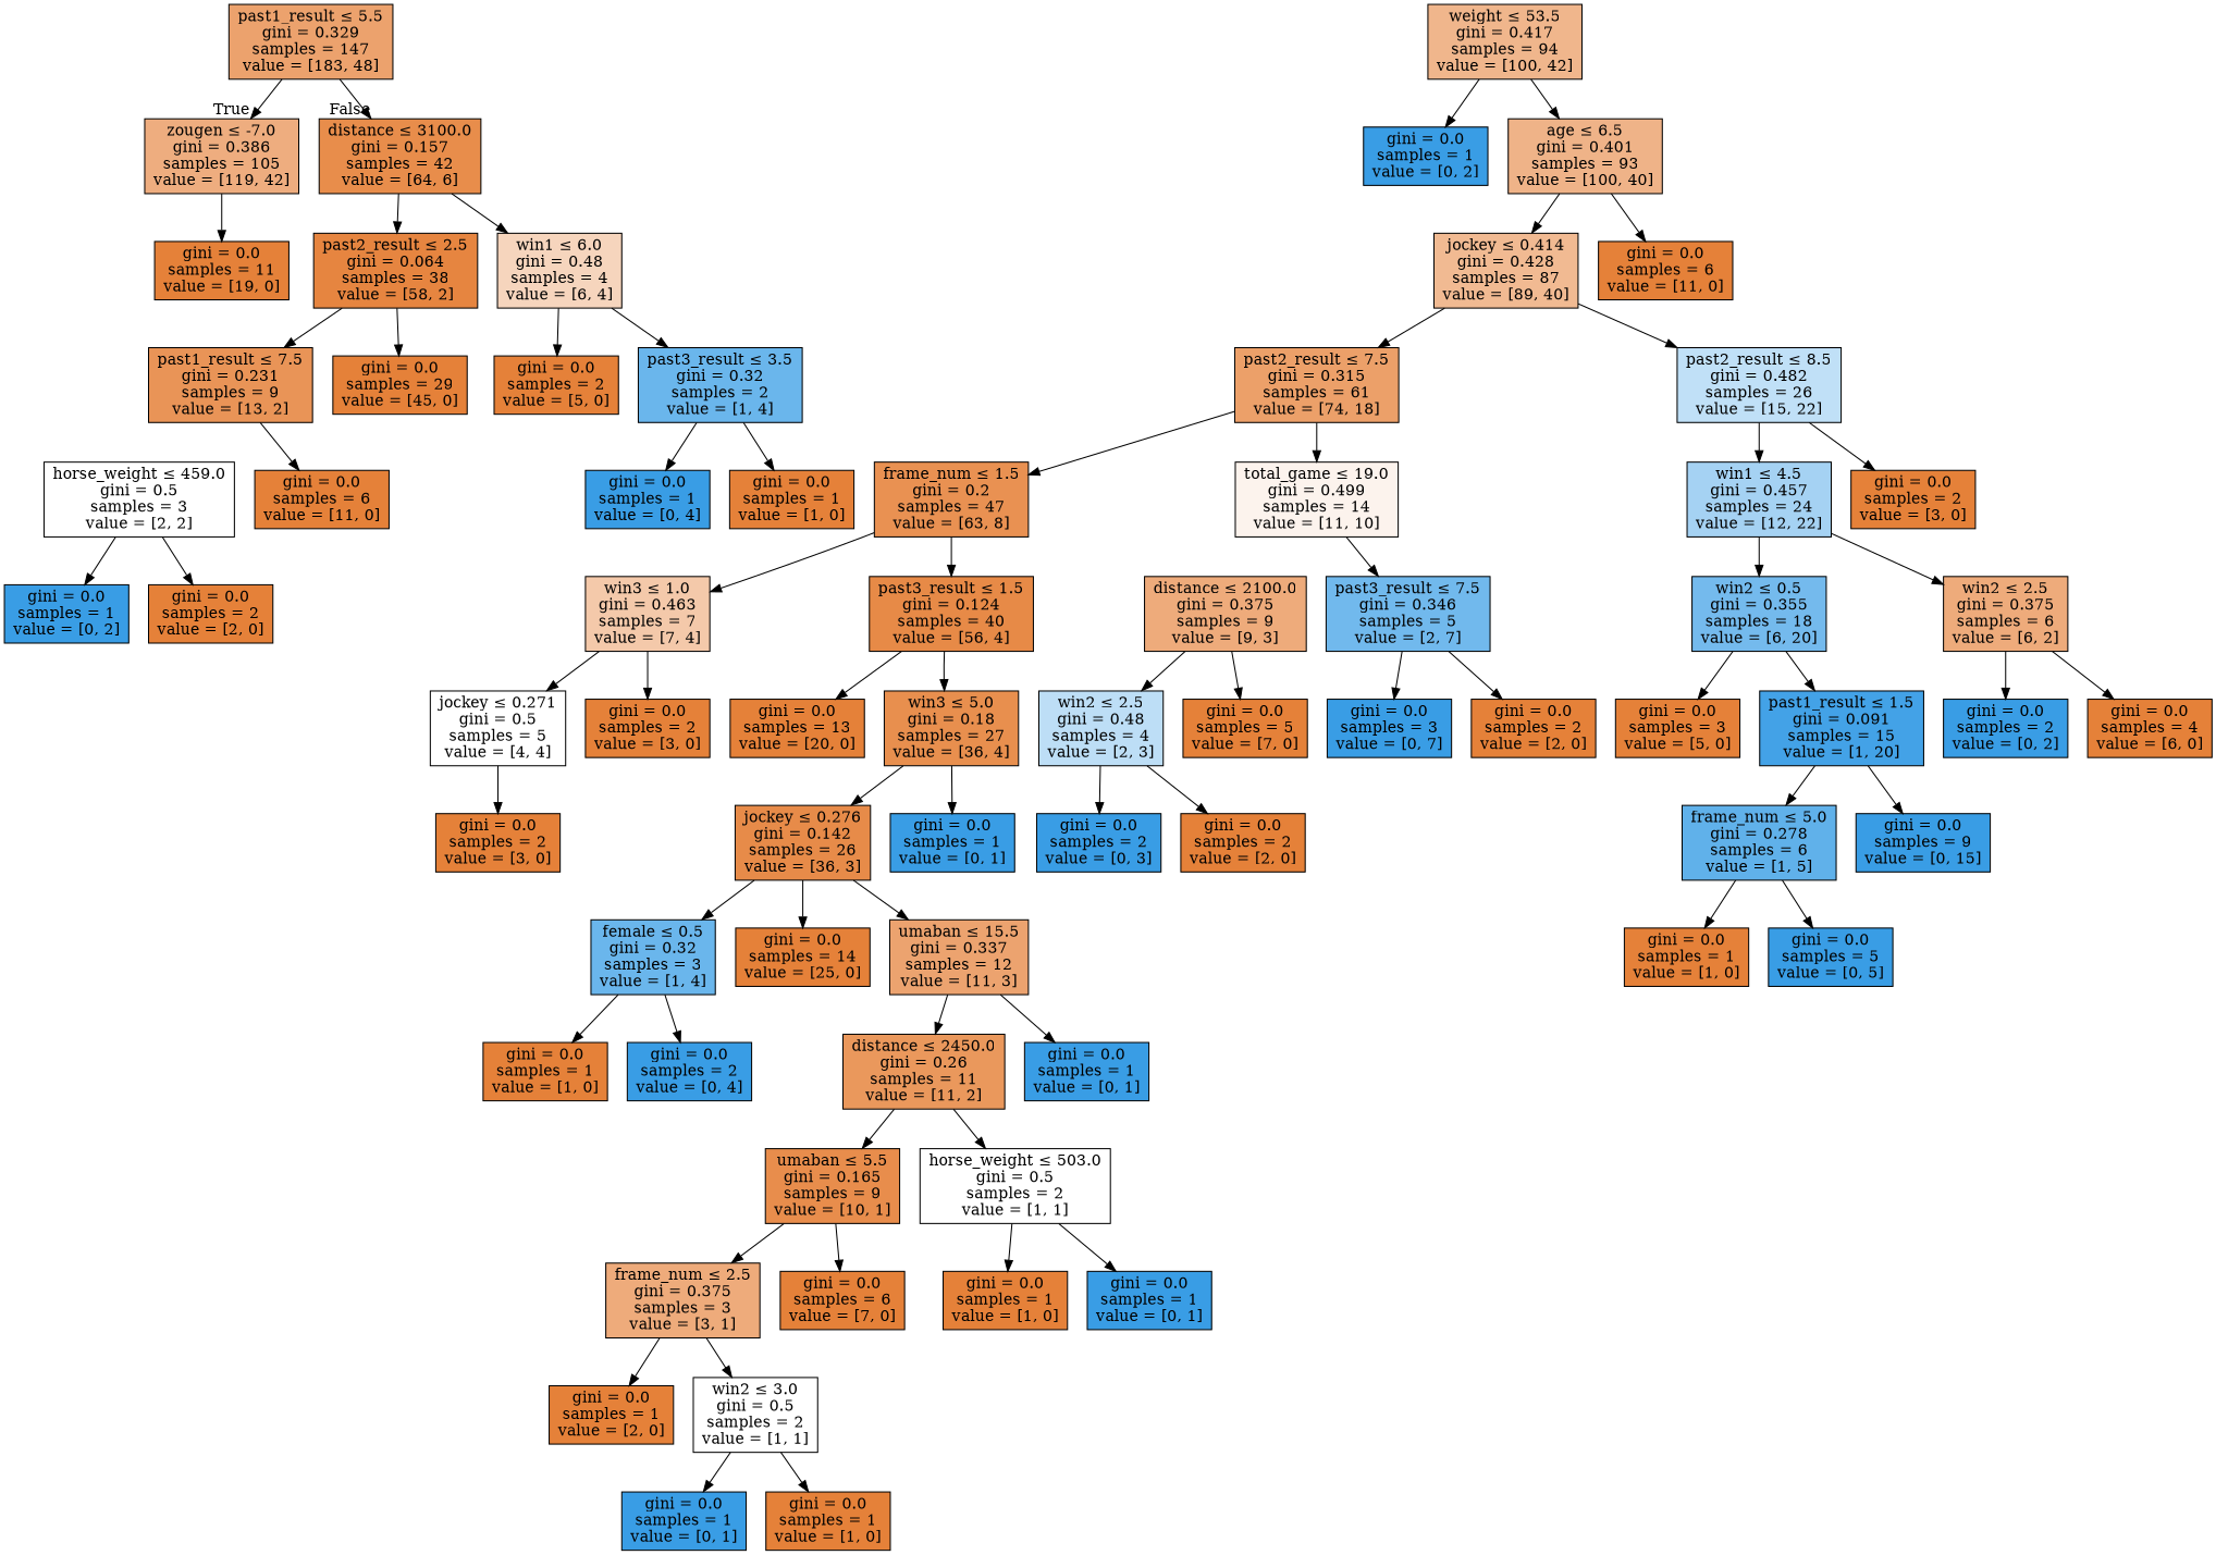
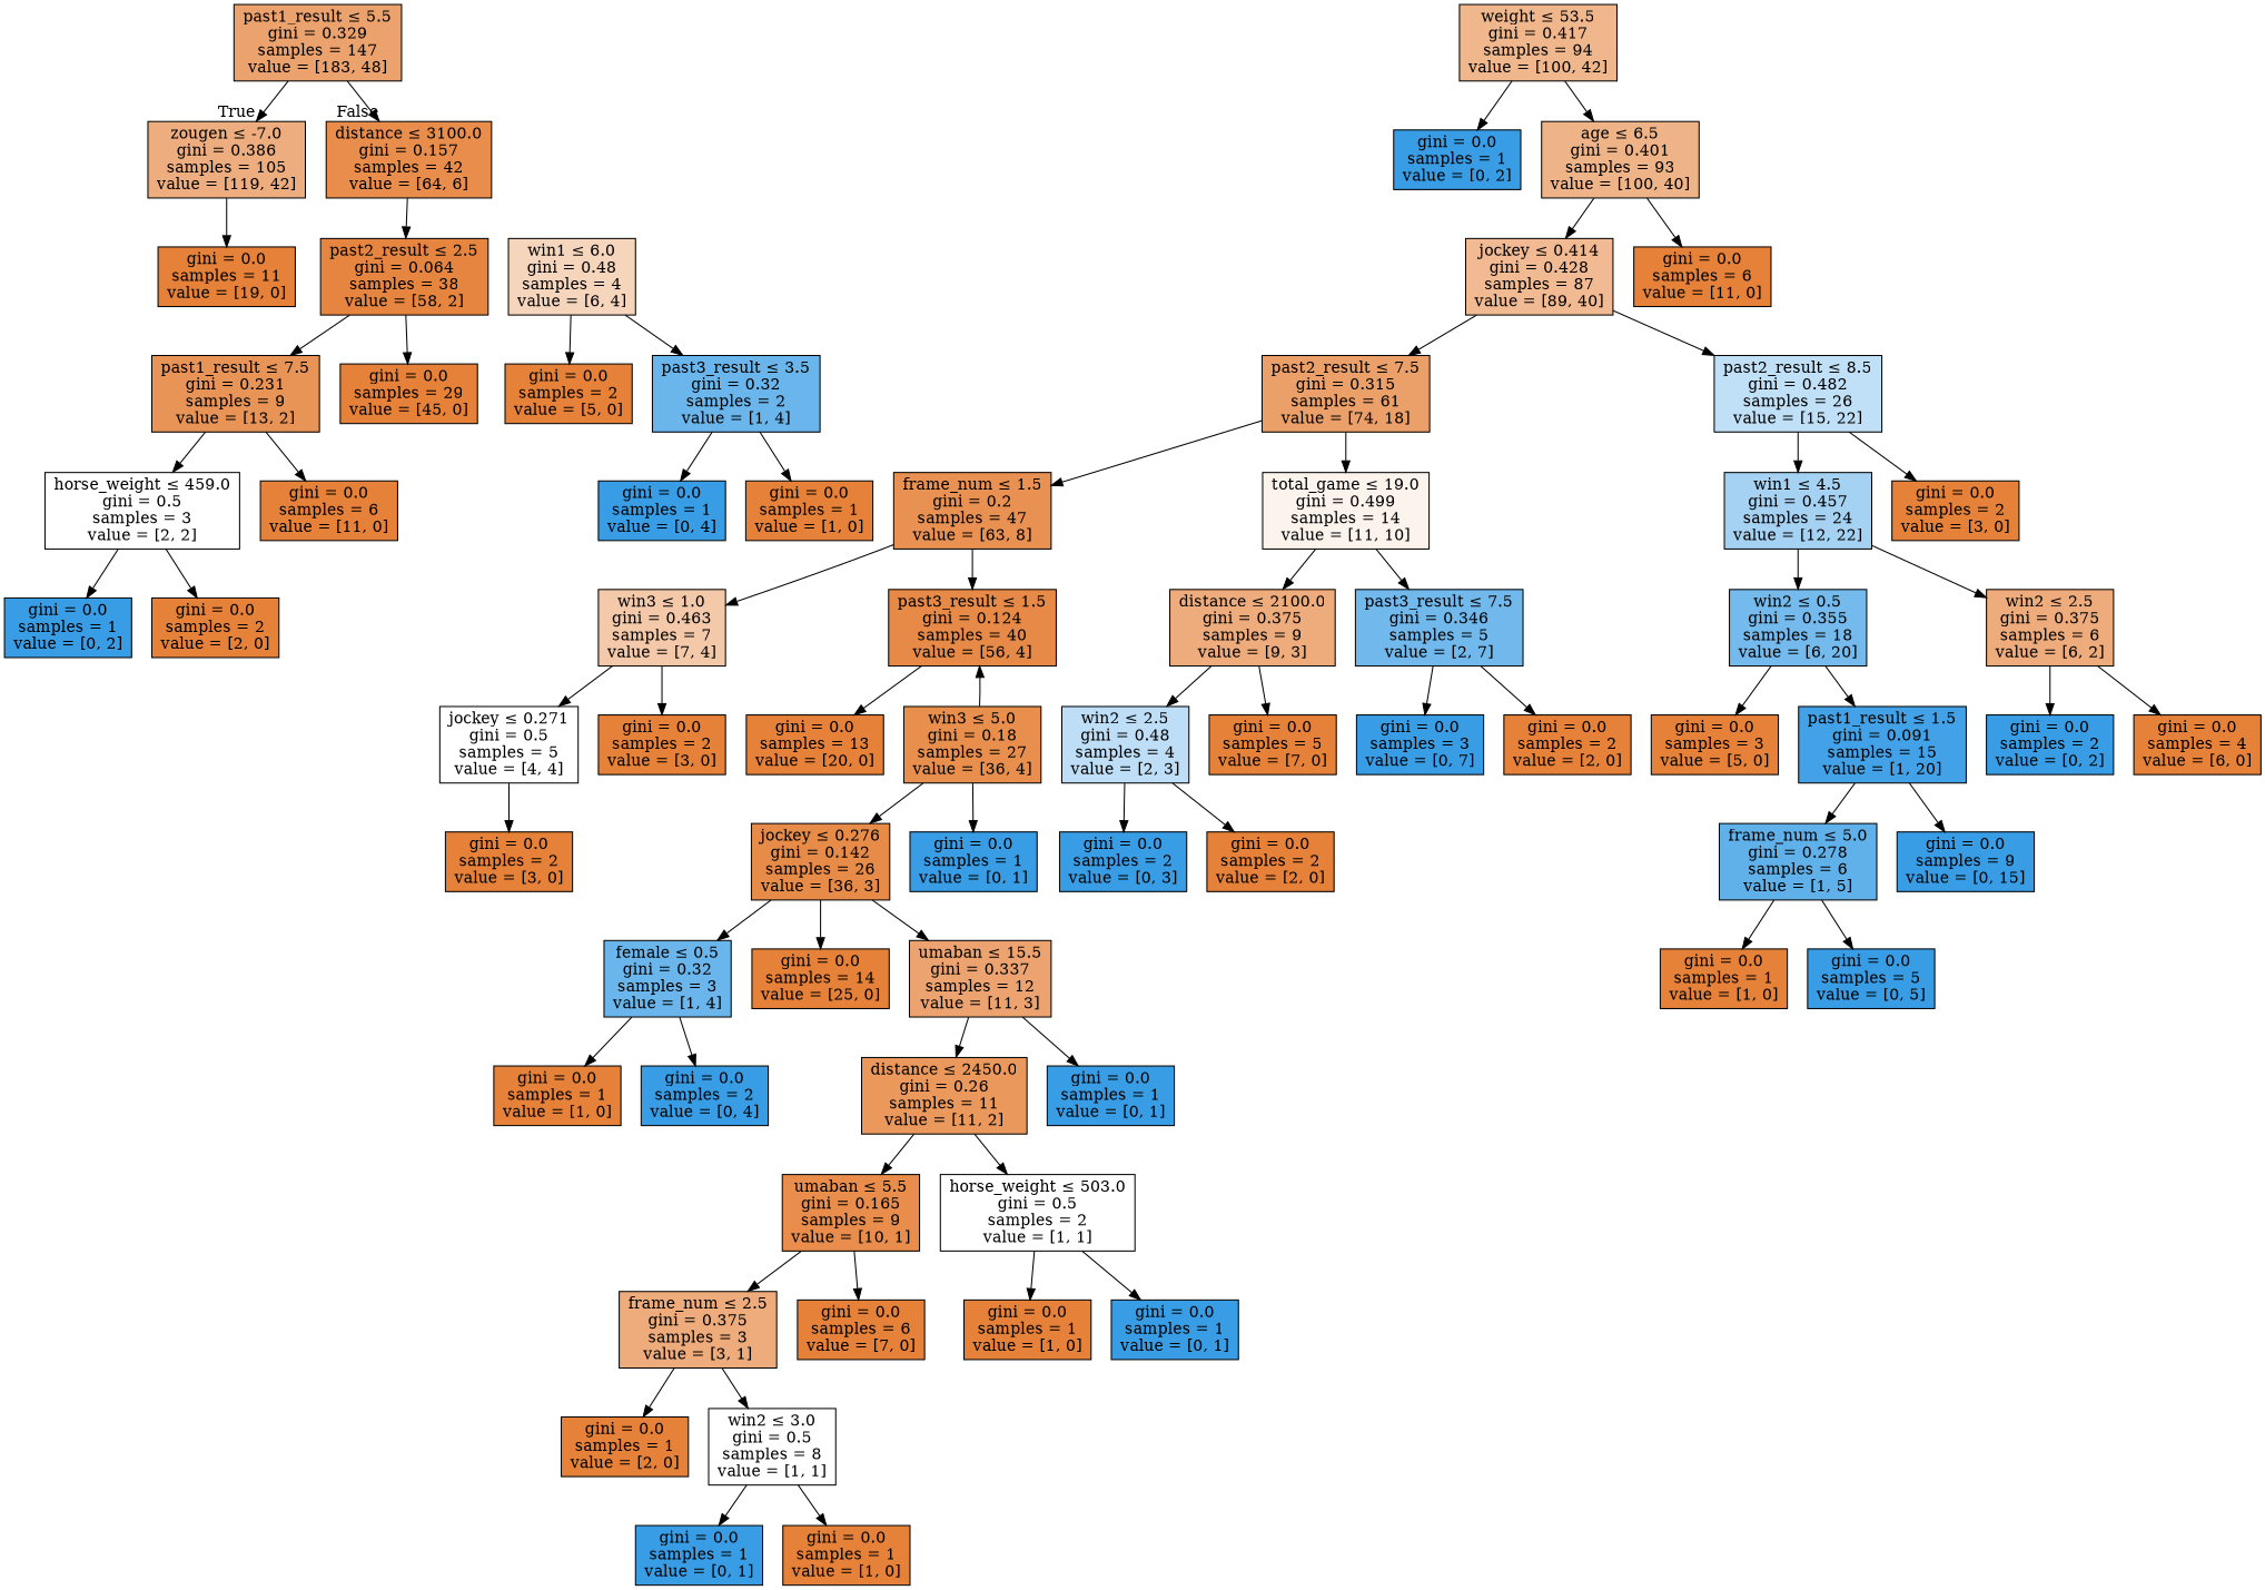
  digraph {
    node [color=black fillcolor="#e58139ff" shape=box style=filled]
    n1 [fillcolor="#e58139bc" label=<past1_result &le; 5.5<br/>gini = 0.329<br/>samples = 147<br/>value = [183, 48]>]
    n2 [fillcolor="#e58139a5" label=<zougen &le; -7.0<br/>gini = 0.386<br/>samples = 105<br/>value = [119, 42]>]
    n3 [fillcolor="#e58139e7" label=<distance &le; 3100.0<br/>gini = 0.157<br/>samples = 42<br/>value = [64, 6]>]
    n4 [label=<gini = 0.0<br/>samples = 11<br/>value = [19, 0]>]
    n5 [fillcolor="#e58139f6" label=<past2_result &le; 2.5<br/>gini = 0.064<br/>samples = 38<br/>value = [58, 2]>]
    n6 [fillcolor="#e5813955" label=<win1 &le; 6.0<br/>gini = 0.48<br/>samples = 4<br/>value = [6, 4]>]
    n7 [fillcolor="#e5813994" label=<weight &le; 53.5<br/>gini = 0.417<br/>samples = 94<br/>value = [100, 42]>]
    n8 [fillcolor="#399de5ff" label=<gini = 0.0<br/>samples = 1<br/>value = [0, 2]>]
    n9 [fillcolor="#e5813999" label=<age &le; 6.5<br/>gini = 0.401<br/>samples = 93<br/>value = [100, 40]>]
    n10 [fillcolor="#e581398c" label=<jockey &le; 0.414<br/>gini = 0.428<br/>samples = 87<br/>value = [89, 40]>]
    n11 [label=<gini = 0.0<br/>samples = 6<br/>value = [11, 0]>]
    n12 [fillcolor="#e58139c1" label=<past2_result &le; 7.5<br/>gini = 0.315<br/>samples = 61<br/>value = [74, 18]>]
    n13 [fillcolor="#399de551" label=<past2_result &le; 8.5<br/>gini = 0.482<br/>samples = 26<br/>value = [15, 22]>]
    n14 [fillcolor="#e58139df" label=<frame_num &le; 1.5<br/>gini = 0.2<br/>samples = 47<br/>value = [63, 8]>]
    n15 [fillcolor="#e5813917" label=<total_game &le; 19.0<br/>gini = 0.499<br/>samples = 14<br/>value = [11, 10]>]
    n16 [fillcolor="#399de574" label=<win1 &le; 4.5<br/>gini = 0.457<br/>samples = 24<br/>value = [12, 22]>]
    n17 [label=<gini = 0.0<br/>samples = 2<br/>value = [3, 0]>]
    n18 [fillcolor="#e581396d" label=<win3 &le; 1.0<br/>gini = 0.463<br/>samples = 7<br/>value = [7, 4]>]
    n19 [fillcolor="#e58139ed" label=<past3_result &le; 1.5<br/>gini = 0.124<br/>samples = 40<br/>value = [56, 4]>]
    n20 [fillcolor="#e58139aa" label=<distance &le; 2100.0<br/>gini = 0.375<br/>samples = 9<br/>value = [9, 3]>]
    n21 [fillcolor="#399de5b6" label=<past3_result &le; 7.5<br/>gini = 0.346<br/>samples = 5<br/>value = [2, 7]>]
    n22 [fillcolor="#e5813900" label=<jockey &le; 0.271<br/>gini = 0.5<br/>samples = 5<br/>value = [4, 4]>]
    n23 [label=<gini = 0.0<br/>samples = 2<br/>value = [3, 0]>]
    n24 [label=<gini = 0.0<br/>samples = 13<br/>value = [20, 0]>]
    n25 [fillcolor="#e58139e3" label=<win3 &le; 5.0<br/>gini = 0.18<br/>samples = 27<br/>value = [36, 4]>]
    n26 [label=<gini = 0.0<br/>samples = 2<br/>value = [3, 0]>]
    n27 [fillcolor="#399de5bf" label=<female &le; 0.5<br/>gini = 0.32<br/>samples = 3<br/>value = [1, 4]>]
    n28 [label=<gini = 0.0<br/>samples = 1<br/>value = [1, 0]>]
    n29 [fillcolor="#399de5ff" label=<gini = 0.0<br/>samples = 2<br/>value = [0, 4]>]
    n30 [fillcolor="#e58139ea" label=<jockey &le; 0.276<br/>gini = 0.142<br/>samples = 26<br/>value = [36, 3]>]
    n31 [fillcolor="#399de5ff" label=<gini = 0.0<br/>samples = 1<br/>value = [0, 1]>]
    n32 [label=<gini = 0.0<br/>samples = 14<br/>value = [25, 0]>]
    n33 [fillcolor="#e58139b9" label=<umaban &le; 15.5<br/>gini = 0.337<br/>samples = 12<br/>value = [11, 3]>]
    n34 [fillcolor="#e58139d1" label=<distance &le; 2450.0<br/>gini = 0.26<br/>samples = 11<br/>value = [11, 2]>]
    n35 [fillcolor="#399de5ff" label=<gini = 0.0<br/>samples = 1<br/>value = [0, 1]>]
    n36 [fillcolor="#e58139e6" label=<umaban &le; 5.5<br/>gini = 0.165<br/>samples = 9<br/>value = [10, 1]>]
    n37 [fillcolor="#e5813900" label=<horse_weight &le; 503.0<br/>gini = 0.5<br/>samples = 2<br/>value = [1, 1]>]
    n38 [fillcolor="#e58139aa" label=<frame_num &le; 2.5<br/>gini = 0.375<br/>samples = 3<br/>value = [3, 1]>]
    n39 [label=<gini = 0.0<br/>samples = 6<br/>value = [7, 0]>]
    n40 [label=<gini = 0.0<br/>samples = 1<br/>value = [1, 0]>]
    n41 [fillcolor="#399de5ff" label=<gini = 0.0<br/>samples = 1<br/>value = [0, 1]>]
    n42 [label=<gini = 0.0<br/>samples = 1<br/>value = [2, 0]>]
-   n43 [fillcolor="#e5813900" label=<win2 &le; 3.0<br/>gini = 0.5<br/>samples = 2<br/>value = [1, 1]>]
+   n43 [fillcolor="#e5813900" label=<win2 &le; 3.0<br/>gini = 0.5<br/>samples = 8<br/>value = [1, 1]>]
    n44 [fillcolor="#399de5ff" label=<gini = 0.0<br/>samples = 1<br/>value = [0, 1]>]
    n45 [label=<gini = 0.0<br/>samples = 1<br/>value = [1, 0]>]
    n46 [fillcolor="#399de555" label=<win2 &le; 2.5<br/>gini = 0.48<br/>samples = 4<br/>value = [2, 3]>]
    n47 [label=<gini = 0.0<br/>samples = 5<br/>value = [7, 0]>]
    n48 [fillcolor="#399de5ff" label=<gini = 0.0<br/>samples = 3<br/>value = [0, 7]>]
    n49 [label=<gini = 0.0<br/>samples = 2<br/>value = [2, 0]>]
    n50 [fillcolor="#399de5ff" label=<gini = 0.0<br/>samples = 2<br/>value = [0, 3]>]
    n51 [label=<gini = 0.0<br/>samples = 2<br/>value = [2, 0]>]
    n52 [fillcolor="#399de5b3" label=<win2 &le; 0.5<br/>gini = 0.355<br/>samples = 18<br/>value = [6, 20]>]
    n53 [fillcolor="#e58139aa" label=<win2 &le; 2.5<br/>gini = 0.375<br/>samples = 6<br/>value = [6, 2]>]
    n54 [label=<gini = 0.0<br/>samples = 3<br/>value = [5, 0]>]
    n55 [fillcolor="#399de5f2" label=<past1_result &le; 1.5<br/>gini = 0.091<br/>samples = 15<br/>value = [1, 20]>]
    n56 [fillcolor="#399de5ff" label=<gini = 0.0<br/>samples = 2<br/>value = [0, 2]>]
    n57 [label=<gini = 0.0<br/>samples = 4<br/>value = [6, 0]>]
    n58 [fillcolor="#399de5cc" label=<frame_num &le; 5.0<br/>gini = 0.278<br/>samples = 6<br/>value = [1, 5]>]
    n59 [fillcolor="#399de5ff" label=<gini = 0.0<br/>samples = 9<br/>value = [0, 15]>]
    n60 [label=<gini = 0.0<br/>samples = 1<br/>value = [1, 0]>]
    n61 [fillcolor="#399de5ff" label=<gini = 0.0<br/>samples = 5<br/>value = [0, 5]>]
    n62 [fillcolor="#e58139d8" label=<past1_result &le; 7.5<br/>gini = 0.231<br/>samples = 9<br/>value = [13, 2]>]
    n63 [label=<gini = 0.0<br/>samples = 29<br/>value = [45, 0]>]
    n64 [label=<gini = 0.0<br/>samples = 2<br/>value = [5, 0]>]
    n65 [fillcolor="#399de5bf" label=<past3_result &le; 3.5<br/>gini = 0.32<br/>samples = 2<br/>value = [1, 4]>]
    n66 [fillcolor="#e5813900" label=<horse_weight &le; 459.0<br/>gini = 0.5<br/>samples = 3<br/>value = [2, 2]>]
    n67 [label=<gini = 0.0<br/>samples = 6<br/>value = [11, 0]>]
    n68 [fillcolor="#399de5ff" label=<gini = 0.0<br/>samples = 1<br/>value = [0, 2]>]
    n69 [label=<gini = 0.0<br/>samples = 2<br/>value = [2, 0]>]
    n70 [fillcolor="#399de5ff" label=<gini = 0.0<br/>samples = 1<br/>value = [0, 4]>]
    n71 [label=<gini = 0.0<br/>samples = 1<br/>value = [1, 0]>]
    n1 -> n2 [headlabel=True labelangle=45 labeldistance=2.5]
    n1 -> n3 [headlabel=False labelangle=-45 labeldistance=2.5]
    n2 -> n4
    n3 -> n5
-   n3 -> n6
    n5 -> n62
    n5 -> n63
    n6 -> n64
    n6 -> n65
    n7 -> n8
    n7 -> n9
    n9 -> n10
    n9 -> n11
    n10 -> n12
    n10 -> n13
    n12 -> n14
    n12 -> n15
    n13 -> n16
    n13 -> n17
    n14 -> n18
    n14 -> n19
+   n15 -> n20
    n15 -> n21
    n16 -> n52
    n16 -> n53
    n18 -> n22
    n18 -> n23
    n19 -> n24
-   n19 -> n25
+   n25 -> n19
    n20 -> n46
    n20 -> n47
    n21 -> n48
    n21 -> n49
    n22 -> n26
    n25 -> n30
    n25 -> n31
    n27 -> n28
    n27 -> n29
    n30 -> n27
    n30 -> n32
    n30 -> n33
    n33 -> n34
    n33 -> n35
    n34 -> n36
    n34 -> n37
    n36 -> n38
    n36 -> n39
    n37 -> n40
    n37 -> n41
    n38 -> n42
    n38 -> n43
    n43 -> n44
    n43 -> n45
    n46 -> n50
    n46 -> n51
    n52 -> n54
    n52 -> n55
    n53 -> n56
    n53 -> n57
    n55 -> n58
    n55 -> n59
    n58 -> n60
    n58 -> n61
+   n62 -> n66
    n62 -> n67
    n65 -> n70
    n65 -> n71
    n66 -> n68
    n66 -> n69
  }
